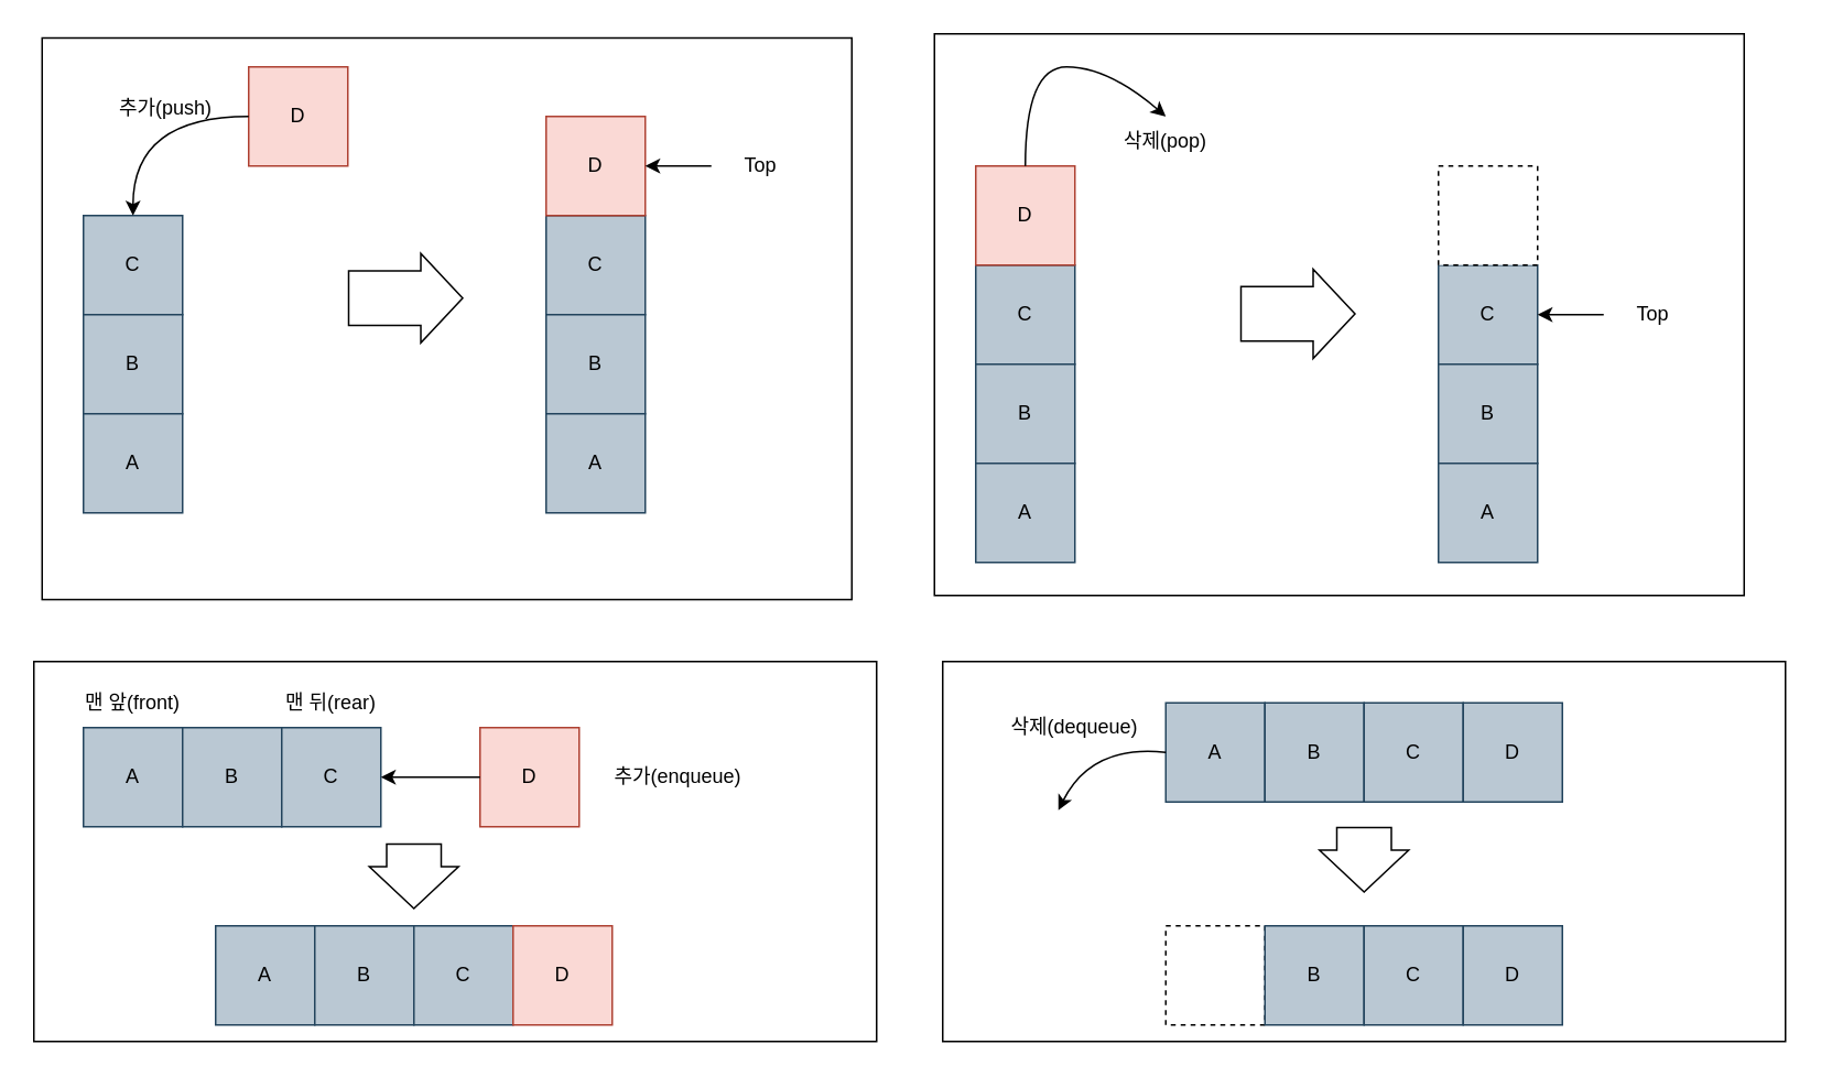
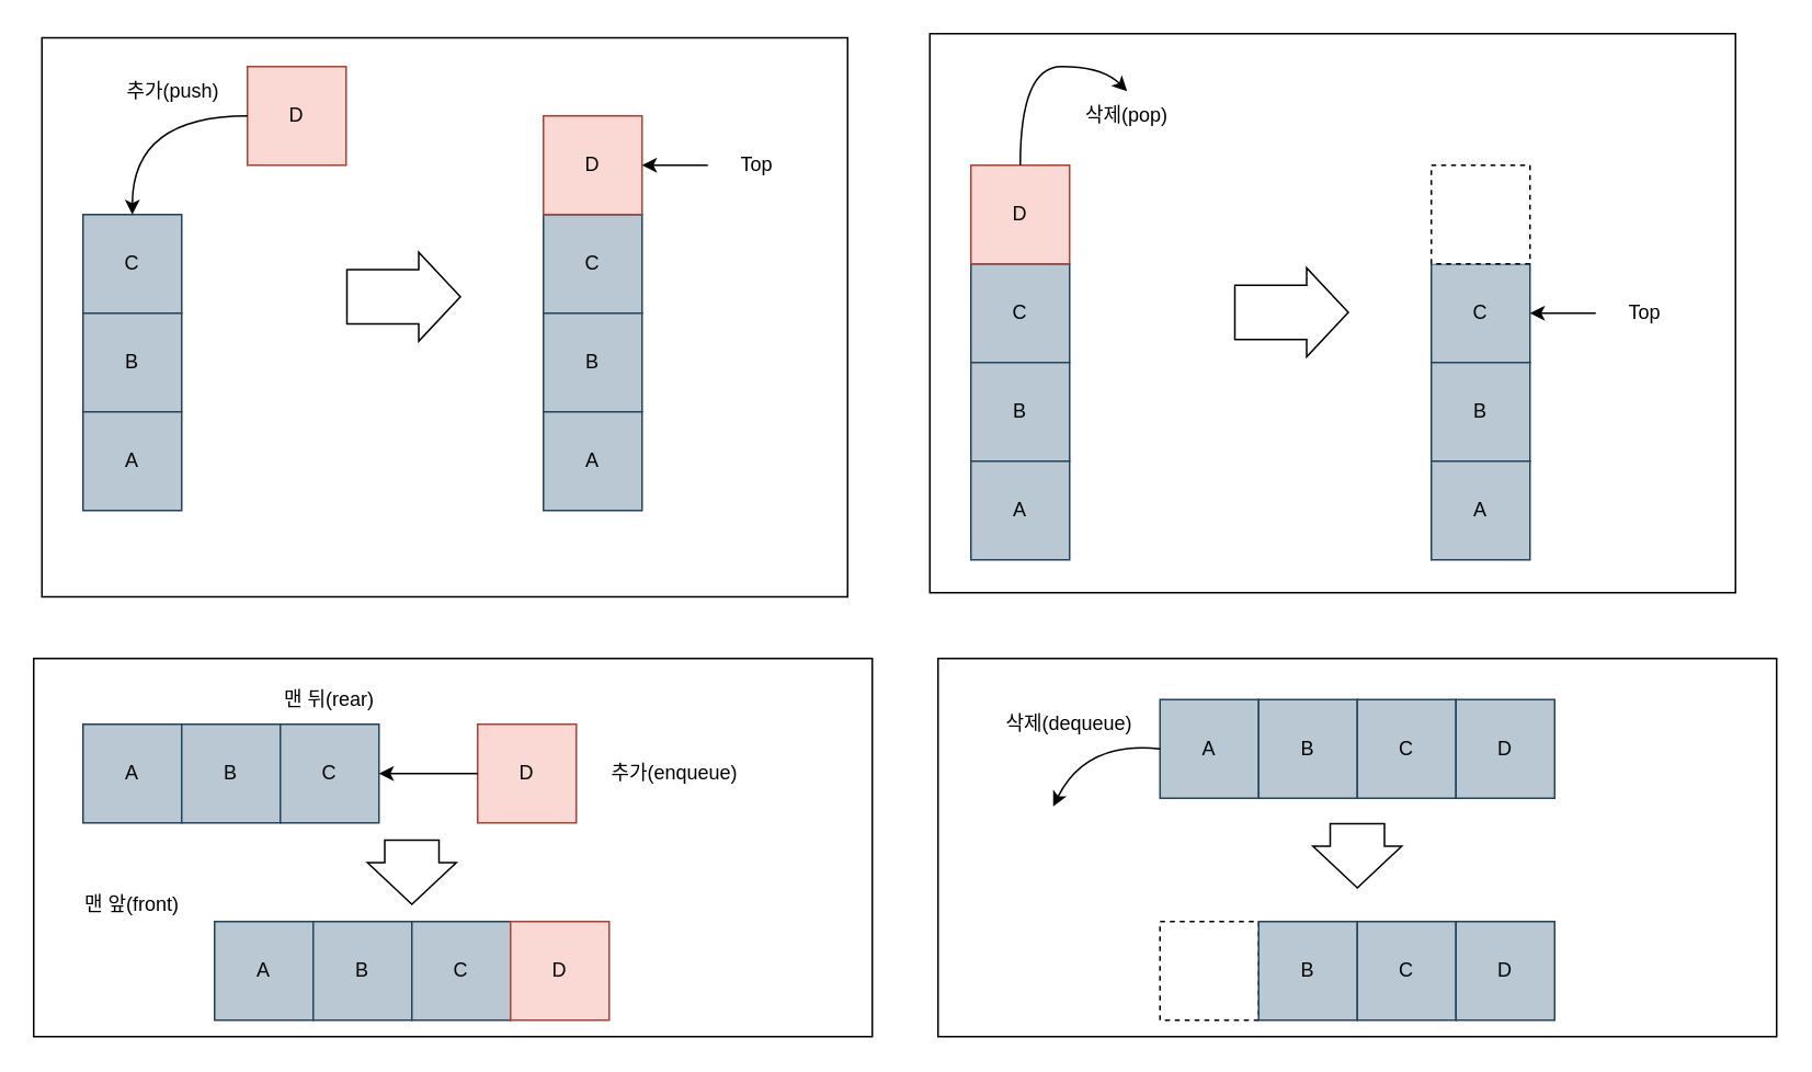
  <mxCell id="0" />
  <mxCell id="1" parent="0" />
  <mxCell id="2" value="" style="rounded=0;whiteSpace=wrap;html=1;" vertex="1" parent="1"><mxGeometry x="565" y="20" width="490" height="340" as="geometry" /></mxCell>
  <mxCell id="3" value="" style="group" vertex="1" connectable="0" parent="1"><mxGeometry x="590" y="40" width="465" height="320" as="geometry" /></mxCell>
  <mxCell id="4" value="C" style="whiteSpace=wrap;html=1;aspect=fixed;fillColor=#bac8d3;strokeColor=#23445d;" vertex="1" parent="3"><mxGeometry y="120" width="60" height="60" as="geometry" /></mxCell>
  <mxCell id="5" value="B" style="whiteSpace=wrap;html=1;aspect=fixed;fillColor=#bac8d3;strokeColor=#23445d;" vertex="1" parent="3"><mxGeometry y="180" width="60" height="60" as="geometry" /></mxCell>
  <mxCell id="6" value="A" style="whiteSpace=wrap;html=1;aspect=fixed;fillColor=#bac8d3;strokeColor=#23445d;" vertex="1" parent="3"><mxGeometry y="240" width="60" height="60" as="geometry" /></mxCell>
  <mxCell id="7" value="D" style="whiteSpace=wrap;html=1;aspect=fixed;fillColor=#fad9d5;strokeColor=#ae4132;" vertex="1" parent="3"><mxGeometry y="60" width="60" height="60" as="geometry" /></mxCell>
  <mxCell id="8" value="" style="curved=1;endArrow=classic;html=1;rounded=0;exitX=0.5;exitY=0;exitDx=0;exitDy=0;entryX=0.5;entryY=0;entryDx=0;entryDy=0;" edge="1" parent="3" source="7" target="9"><mxGeometry width="50" height="50" relative="1" as="geometry"><mxPoint x="80" y="80" as="sourcePoint" /><mxPoint x="100" y="20" as="targetPoint" /><Array as="points"><mxPoint x="30" /><mxPoint x="80" /></Array></mxGeometry></mxCell>
- <mxCell id="9" value="삭제(pop)" style="text;html=1;strokeColor=none;fillColor=none;align=center;verticalAlign=middle;whiteSpace=wrap;rounded=0;" vertex="1" parent="3"><mxGeometry x="80" y="30" width="70" height="30" as="geometry" /></mxCell>
+ <mxCell id="9" value="삭제(pop)" style="text;html=1;strokeColor=none;fillColor=none;align=center;verticalAlign=middle;whiteSpace=wrap;rounded=0;" vertex="1" parent="3"><mxGeometry x="60" y="15" width="70" height="30" as="geometry" /></mxCell>
  <mxCell id="10" value="" style="shape=flexArrow;endArrow=classic;html=1;rounded=0;width=33;endSize=8.11;" edge="1" parent="3"><mxGeometry width="50" height="50" relative="1" as="geometry"><mxPoint x="160" y="149.5" as="sourcePoint" /><mxPoint x="230" y="149.5" as="targetPoint" /></mxGeometry></mxCell>
  <mxCell id="11" value="C" style="whiteSpace=wrap;html=1;aspect=fixed;fillColor=#bac8d3;strokeColor=#23445d;" vertex="1" parent="3"><mxGeometry x="280" y="120" width="60" height="60" as="geometry" /></mxCell>
  <mxCell id="12" value="B" style="whiteSpace=wrap;html=1;aspect=fixed;fillColor=#bac8d3;strokeColor=#23445d;" vertex="1" parent="3"><mxGeometry x="280" y="180" width="60" height="60" as="geometry" /></mxCell>
  <mxCell id="13" value="A" style="whiteSpace=wrap;html=1;aspect=fixed;fillColor=#bac8d3;strokeColor=#23445d;" vertex="1" parent="3"><mxGeometry x="280" y="240" width="60" height="60" as="geometry" /></mxCell>
  <mxCell id="14" value="" style="whiteSpace=wrap;html=1;aspect=fixed;dashed=1;" vertex="1" parent="3"><mxGeometry x="280" y="60" width="60" height="60" as="geometry" /></mxCell>
  <mxCell id="15" value="" style="endArrow=classic;html=1;rounded=0;entryX=1;entryY=0.5;entryDx=0;entryDy=0;" edge="1" parent="3"><mxGeometry width="50" height="50" relative="1" as="geometry"><mxPoint x="380" y="150" as="sourcePoint" /><mxPoint x="340" y="150" as="targetPoint" /></mxGeometry></mxCell>
  <mxCell id="16" value="Top" style="text;html=1;strokeColor=none;fillColor=none;align=center;verticalAlign=middle;whiteSpace=wrap;rounded=0;" vertex="1" parent="3"><mxGeometry x="380" y="135" width="60" height="30" as="geometry" /></mxCell>
  <mxCell id="17" value="" style="group" vertex="1" connectable="0" parent="1"><mxGeometry x="50" y="40" width="440" height="305" as="geometry" /></mxCell>
  <mxCell id="18" value="" style="rounded=0;whiteSpace=wrap;html=1;" vertex="1" parent="17"><mxGeometry x="-25" y="-17.5" width="490" height="340" as="geometry" /></mxCell>
  <mxCell id="19" value="C" style="whiteSpace=wrap;html=1;aspect=fixed;fillColor=#bac8d3;strokeColor=#23445d;" vertex="1" parent="17"><mxGeometry y="90" width="60" height="60" as="geometry" /></mxCell>
  <mxCell id="20" value="B" style="whiteSpace=wrap;html=1;aspect=fixed;fillColor=#bac8d3;strokeColor=#23445d;" vertex="1" parent="17"><mxGeometry y="150" width="60" height="60" as="geometry" /></mxCell>
  <mxCell id="21" value="A" style="whiteSpace=wrap;html=1;aspect=fixed;fillColor=#bac8d3;strokeColor=#23445d;" vertex="1" parent="17"><mxGeometry y="210" width="60" height="60" as="geometry" /></mxCell>
  <mxCell id="22" value="D" style="whiteSpace=wrap;html=1;aspect=fixed;fillColor=#fad9d5;strokeColor=#ae4132;" vertex="1" parent="17"><mxGeometry x="100" width="60" height="60" as="geometry" /></mxCell>
  <mxCell id="23" value="" style="curved=1;endArrow=classic;html=1;rounded=0;entryX=0.5;entryY=0;entryDx=0;entryDy=0;exitX=0;exitY=0.5;exitDx=0;exitDy=0;" edge="1" parent="17" source="22" target="19"><mxGeometry width="50" height="50" relative="1" as="geometry"><mxPoint x="310" y="260" as="sourcePoint" /><mxPoint x="360" y="210" as="targetPoint" /><Array as="points"><mxPoint x="30" y="30" /></Array></mxGeometry></mxCell>
- <mxCell id="24" value="추가(push)" style="text;html=1;strokeColor=none;fillColor=none;align=center;verticalAlign=middle;whiteSpace=wrap;rounded=0;" vertex="1" parent="17"><mxGeometry x="15" y="10" width="70" height="30" as="geometry" /></mxCell>
+ <mxCell id="24" value="추가(push)" style="text;html=1;strokeColor=none;fillColor=none;align=center;verticalAlign=middle;whiteSpace=wrap;rounded=0;" vertex="1" parent="17"><mxGeometry x="20" width="70" height="30" as="geometry" /></mxCell>
  <mxCell id="25" value="" style="shape=flexArrow;endArrow=classic;html=1;rounded=0;width=33;endSize=8.11;" edge="1" parent="17"><mxGeometry width="50" height="50" relative="1" as="geometry"><mxPoint x="160" y="140" as="sourcePoint" /><mxPoint x="230" y="140" as="targetPoint" /></mxGeometry></mxCell>
  <mxCell id="26" value="C" style="whiteSpace=wrap;html=1;aspect=fixed;fillColor=#bac8d3;strokeColor=#23445d;" vertex="1" parent="17"><mxGeometry x="280" y="90" width="60" height="60" as="geometry" /></mxCell>
  <mxCell id="27" value="B" style="whiteSpace=wrap;html=1;aspect=fixed;fillColor=#bac8d3;strokeColor=#23445d;" vertex="1" parent="17"><mxGeometry x="280" y="150" width="60" height="60" as="geometry" /></mxCell>
  <mxCell id="28" value="A" style="whiteSpace=wrap;html=1;aspect=fixed;fillColor=#bac8d3;strokeColor=#23445d;" vertex="1" parent="17"><mxGeometry x="280" y="210" width="60" height="60" as="geometry" /></mxCell>
  <mxCell id="29" value="D" style="whiteSpace=wrap;html=1;aspect=fixed;fillColor=#fad9d5;strokeColor=#ae4132;" vertex="1" parent="17"><mxGeometry x="280" y="30" width="60" height="60" as="geometry" /></mxCell>
  <mxCell id="30" value="" style="endArrow=classic;html=1;rounded=0;entryX=1;entryY=0.5;entryDx=0;entryDy=0;" edge="1" parent="17"><mxGeometry width="50" height="50" relative="1" as="geometry"><mxPoint x="380" y="60" as="sourcePoint" /><mxPoint x="340" y="60" as="targetPoint" /></mxGeometry></mxCell>
  <mxCell id="31" value="Top" style="text;html=1;strokeColor=none;fillColor=none;align=center;verticalAlign=middle;whiteSpace=wrap;rounded=0;" vertex="1" parent="17"><mxGeometry x="380" y="45" width="60" height="30" as="geometry" /></mxCell>
  <mxCell id="32" value="" style="rounded=0;whiteSpace=wrap;html=1;" vertex="1" parent="1"><mxGeometry x="20" y="400" width="510" height="230" as="geometry" /></mxCell>
  <mxCell id="33" value="" style="rounded=0;whiteSpace=wrap;html=1;" vertex="1" parent="1"><mxGeometry x="570" y="400" width="510" height="230" as="geometry" /></mxCell>
  <mxCell id="34" value="A" style="whiteSpace=wrap;html=1;aspect=fixed;fillColor=#bac8d3;strokeColor=#23445d;" vertex="1" parent="1"><mxGeometry x="50" y="440" width="60" height="60" as="geometry" /></mxCell>
  <mxCell id="35" value="B" style="whiteSpace=wrap;html=1;aspect=fixed;fillColor=#bac8d3;strokeColor=#23445d;" vertex="1" parent="1"><mxGeometry x="110" y="440" width="60" height="60" as="geometry" /></mxCell>
  <mxCell id="36" value="C" style="whiteSpace=wrap;html=1;aspect=fixed;fillColor=#bac8d3;strokeColor=#23445d;" vertex="1" parent="1"><mxGeometry x="170" y="440" width="60" height="60" as="geometry" /></mxCell>
  <mxCell id="37" value="D" style="whiteSpace=wrap;html=1;aspect=fixed;fillColor=#fad9d5;strokeColor=#ae4132;" vertex="1" parent="1"><mxGeometry x="290" y="440" width="60" height="60" as="geometry" /></mxCell>
- <mxCell id="38" value="맨 앞(front)" style="text;html=1;strokeColor=none;fillColor=none;align=center;verticalAlign=middle;whiteSpace=wrap;rounded=0;" vertex="1" parent="1"><mxGeometry x="45" y="410" width="70" height="30" as="geometry" /></mxCell>
+ <mxCell id="38" value="맨 앞(front)" style="text;html=1;strokeColor=none;fillColor=none;align=center;verticalAlign=middle;whiteSpace=wrap;rounded=0;" vertex="1" parent="1"><mxGeometry x="45" y="535" width="70" height="30" as="geometry" /></mxCell>
  <mxCell id="39" value="맨 뒤(rear)" style="text;html=1;strokeColor=none;fillColor=none;align=center;verticalAlign=middle;whiteSpace=wrap;rounded=0;" vertex="1" parent="1"><mxGeometry x="165" y="410" width="70" height="30" as="geometry" /></mxCell>
  <mxCell id="40" value="" style="endArrow=classic;html=1;rounded=0;entryX=1;entryY=0.5;entryDx=0;entryDy=0;exitX=0;exitY=0.5;exitDx=0;exitDy=0;" edge="1" parent="1" source="37" target="36"><mxGeometry width="50" height="50" relative="1" as="geometry"><mxPoint x="520" y="440" as="sourcePoint" /><mxPoint x="570" y="390" as="targetPoint" /></mxGeometry></mxCell>
  <mxCell id="41" value="추가(enqueue)" style="text;html=1;strokeColor=none;fillColor=none;align=center;verticalAlign=middle;whiteSpace=wrap;rounded=0;" vertex="1" parent="1"><mxGeometry x="360" y="455" width="100" height="30" as="geometry" /></mxCell>
  <mxCell id="42" value="" style="shape=flexArrow;endArrow=classic;html=1;rounded=0;width=33;endSize=8.11;" edge="1" parent="1"><mxGeometry width="50" height="50" relative="1" as="geometry"><mxPoint x="250" y="510" as="sourcePoint" /><mxPoint x="250" y="550" as="targetPoint" /></mxGeometry></mxCell>
  <mxCell id="43" value="A" style="whiteSpace=wrap;html=1;aspect=fixed;fillColor=#bac8d3;strokeColor=#23445d;" vertex="1" parent="1"><mxGeometry y="560" width="60" height="60" as="geometry" x="130" /></mxCell>
  <mxCell id="44" value="B" style="whiteSpace=wrap;html=1;aspect=fixed;fillColor=#bac8d3;strokeColor=#23445d;" vertex="1" parent="1"><mxGeometry x="190" y="560" width="60" height="60" as="geometry" /></mxCell>
  <mxCell id="45" value="C" style="whiteSpace=wrap;html=1;aspect=fixed;fillColor=#bac8d3;strokeColor=#23445d;" vertex="1" parent="1"><mxGeometry x="250" y="560" width="60" height="60" as="geometry" /></mxCell>
  <mxCell id="46" value="D" style="whiteSpace=wrap;html=1;aspect=fixed;fillColor=#fad9d5;strokeColor=#ae4132;" vertex="1" parent="1"><mxGeometry x="310" y="560" width="60" height="60" as="geometry" /></mxCell>
  <mxCell id="47" value="A" style="whiteSpace=wrap;html=1;aspect=fixed;fillColor=#bac8d3;strokeColor=#23445d;" vertex="1" parent="1"><mxGeometry x="705" y="425" width="60" height="60" as="geometry" /></mxCell>
  <mxCell id="48" value="B" style="whiteSpace=wrap;html=1;aspect=fixed;fillColor=#bac8d3;strokeColor=#23445d;" vertex="1" parent="1"><mxGeometry x="765" y="425" width="60" height="60" as="geometry" /></mxCell>
  <mxCell id="49" value="C" style="whiteSpace=wrap;html=1;aspect=fixed;fillColor=#bac8d3;strokeColor=#23445d;" vertex="1" parent="1"><mxGeometry x="825" y="425" width="60" height="60" as="geometry" /></mxCell>
  <mxCell id="50" value="D" style="whiteSpace=wrap;html=1;aspect=fixed;fillColor=#bac8d3;strokeColor=#23445d;" vertex="1" parent="1"><mxGeometry x="885" y="425" width="60" height="60" as="geometry" /></mxCell>
  <mxCell id="51" value="" style="curved=1;endArrow=classic;html=1;rounded=0;exitX=0;exitY=0.5;exitDx=0;exitDy=0;" edge="1" parent="1"><mxGeometry width="50" height="50" relative="1" as="geometry"><mxPoint x="705" y="455" as="sourcePoint" /><mxPoint x="640" y="490" as="targetPoint" /><Array as="points"><mxPoint x="660" y="450" /></Array></mxGeometry></mxCell>
  <mxCell id="52" value="삭제(dequeue)" style="text;html=1;strokeColor=none;fillColor=none;align=center;verticalAlign=middle;whiteSpace=wrap;rounded=0;" vertex="1" parent="1"><mxGeometry x="600" y="425" width="100" height="30" as="geometry" /></mxCell>
  <mxCell id="53" value="" style="shape=flexArrow;endArrow=classic;html=1;rounded=0;width=33;endSize=8.11;" edge="1" parent="1"><mxGeometry width="50" height="50" relative="1" as="geometry"><mxPoint x="825" y="500" as="sourcePoint" /><mxPoint x="825" y="540" as="targetPoint" /></mxGeometry></mxCell>
  <mxCell id="54" value="" style="whiteSpace=wrap;html=1;aspect=fixed;dashed=1;" vertex="1" parent="1"><mxGeometry x="705" y="560" width="60" height="60" as="geometry" /></mxCell>
  <mxCell id="55" value="B" style="whiteSpace=wrap;html=1;aspect=fixed;fillColor=#bac8d3;strokeColor=#23445d;" vertex="1" parent="1"><mxGeometry x="765" y="560" width="60" height="60" as="geometry" /></mxCell>
  <mxCell id="56" value="C" style="whiteSpace=wrap;html=1;aspect=fixed;fillColor=#bac8d3;strokeColor=#23445d;" vertex="1" parent="1"><mxGeometry x="825" y="560" width="60" height="60" as="geometry" /></mxCell>
  <mxCell id="57" value="D" style="whiteSpace=wrap;html=1;aspect=fixed;fillColor=#bac8d3;strokeColor=#23445d;" vertex="1" parent="1"><mxGeometry x="885" y="560" width="60" height="60" as="geometry" /></mxCell>
